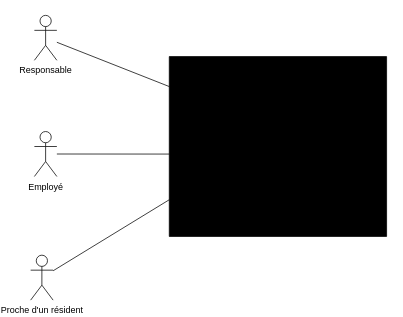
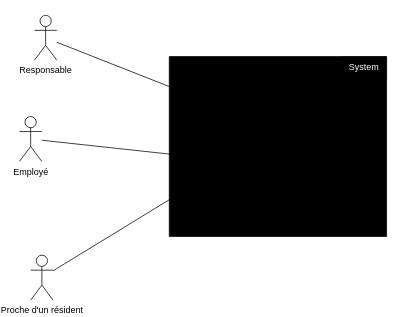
  <mxCell id="0" />
  <mxCell id="1" parent="0" />
  <mxCell id="2" value="Responsable" style="shape=umlActor;verticalLabelPosition=bottom;verticalAlign=top;html=1;" parent="1" vertex="1"><mxGeometry x="25" y="20" width="30" height="60" as="geometry" /></mxCell>
  <mxCell id="3" value="Proche d'un résident" style="shape=umlActor;verticalLabelPosition=bottom;verticalAlign=top;html=1;" parent="1" vertex="1"><mxGeometry x="20" y="340" width="30" height="60" as="geometry" /></mxCell>
  <mxCell id="4" value="" style="verticalLabelPosition=bottom;verticalAlign=top;html=1;shape=mxgraph.basic.rect;fillColor2=none;strokeWidth=1;size=20;indent=0;labelBackgroundColor=#000000;labelBorderColor=none;fontColor=#FFFFFF;fillColor=#000000;" parent="1" vertex="1"><mxGeometry x="205" y="75" width="290" height="240" as="geometry" /></mxCell>
- <mxCell id="6" value="Employé" style="shape=umlActor;verticalLabelPosition=bottom;verticalAlign=top;html=1;" parent="1" vertex="1"><mxGeometry x="25" y="175" width="30" height="60" as="geometry" /></mxCell>
+ <mxCell id="5" value="System" style="text;html=1;strokeColor=none;fillColor=#000000;align=center;verticalAlign=middle;whiteSpace=wrap;rounded=0;labelBackgroundColor=#000000;labelBorderColor=none;fontColor=#FFFFFF;" parent="1" vertex="1"><mxGeometry x="435" y="75" width="60" height="30" as="geometry" /></mxCell>
+ <mxCell id="6" value="Employé" style="shape=umlActor;verticalLabelPosition=bottom;verticalAlign=top;html=1;" parent="1" vertex="1"><mxGeometry x="5" y="155" width="30" height="60" as="geometry" /></mxCell>
  <mxCell id="7" value="" style="endArrow=none;html=1;rounded=0;fontColor=#FFFFFF;endSize=15;" parent="1" source="2" edge="1"><mxGeometry width="50" height="50" relative="1" as="geometry"><mxPoint x="185" y="165" as="sourcePoint" /><mxPoint x="205" y="115" as="targetPoint" /></mxGeometry></mxCell>
  <mxCell id="8" value="" style="endArrow=none;html=1;rounded=0;fontColor=#FFFFFF;endSize=15;entryX=0;entryY=0.542;entryDx=0;entryDy=0;entryPerimeter=0;" parent="1" source="6" target="4" edge="1"><mxGeometry width="50" height="50" relative="1" as="geometry"><mxPoint x="185" y="165" as="sourcePoint" /><mxPoint x="235" y="115" as="targetPoint" /></mxGeometry></mxCell>
  <mxCell id="9" value="" style="endArrow=none;html=1;rounded=0;fontColor=#FFFFFF;endSize=15;entryX=0;entryY=0.796;entryDx=0;entryDy=0;entryPerimeter=0;" parent="1" source="3" target="4" edge="1"><mxGeometry width="50" height="50" relative="1" as="geometry"><mxPoint x="65" y="215.007" as="sourcePoint" /><mxPoint x="215" y="215.08" as="targetPoint" /></mxGeometry></mxCell>
